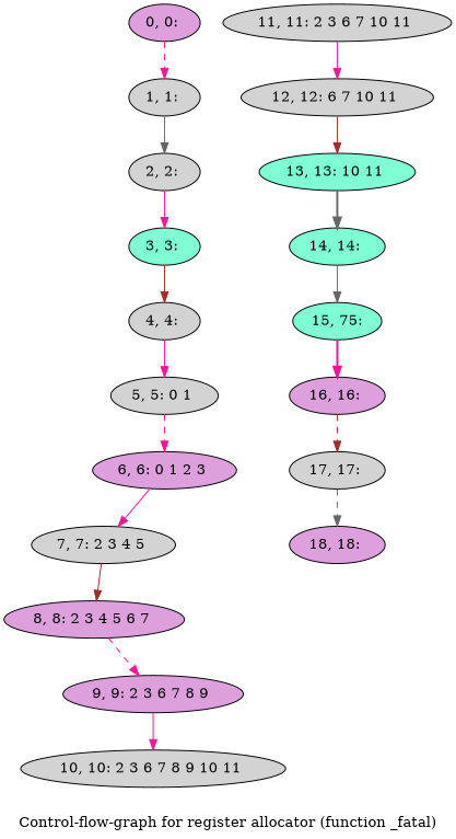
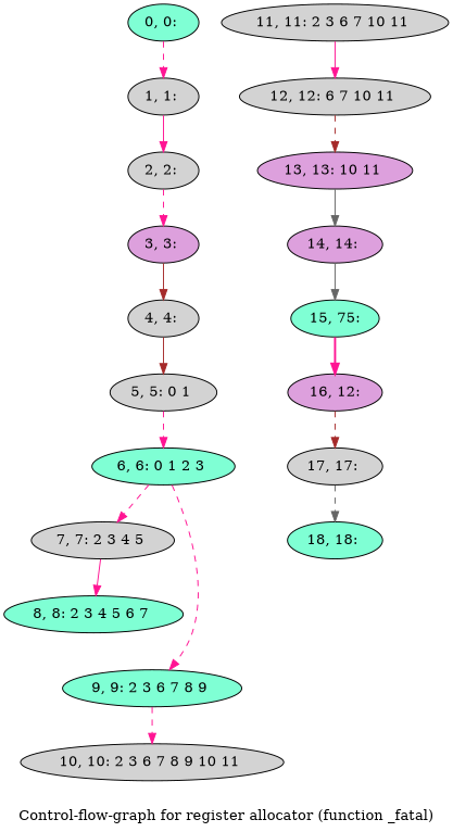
  digraph {
    label="Control-flow-graph for register allocator (function _fatal)"
    node [fillcolor=lightgrey style=filled]
    edge [color=deeppink style=dashed]
-   n1 [fillcolor=plum label="0, 0: "]
+   n1 [fillcolor=aquamarine label="0, 0: "]
    n2 [label="1, 1: "]
    n3 [label="2, 2: "]
-   n4 [fillcolor=aquamarine label="3, 3: "]
+   n4 [fillcolor=plum label="3, 3: "]
    n5 [label="4, 4: "]
    n6 [label="5, 5: 0 1 "]
-   n7 [fillcolor=plum label="6, 6: 0 1 2 3 "]
+   n7 [fillcolor=aquamarine label="6, 6: 0 1 2 3 "]
    n8 [label="7, 7: 2 3 4 5 "]
-   n9 [fillcolor=plum label="8, 8: 2 3 4 5 6 7 "]
-   n10 [fillcolor=plum label="9, 9: 2 3 6 7 8 9 "]
+   n9 [fillcolor=aquamarine label="8, 8: 2 3 4 5 6 7 "]
+   n10 [fillcolor=aquamarine label="9, 9: 2 3 6 7 8 9 "]
    n11 [label="10, 10: 2 3 6 7 8 9 10 11 "]
    n12 [label="11, 11: 2 3 6 7 10 11 "]
    n13 [label="12, 12: 6 7 10 11 "]
-   n14 [fillcolor=aquamarine label="13, 13: 10 11 "]
-   n15 [fillcolor=aquamarine label="14, 14: "]
+   n14 [fillcolor=plum label="13, 13: 10 11 "]
+   n15 [fillcolor=plum label="14, 14: "]
    n16 [fillcolor=aquamarine label="15, 75:"]
-   n17 [fillcolor=plum label="16, 16: "]
+   n17 [fillcolor=plum label="16, 12:"]
    n18 [label="17, 17: "]
-   n19 [fillcolor=plum label="18, 18: "]
+   n19 [fillcolor=aquamarine label="18, 18: "]
    n1 -> n2
-   n2 -> n3 [color=gray40 style=solid]
-   n3 -> n4 [style=solid]
+   n2 -> n3 [style=solid]
+   n3 -> n4
    n4 -> n5 [color=brown style=solid]
-   n5 -> n6 [style=solid]
+   n5 -> n6 [color=brown style=solid]
    n6 -> n7
-   n7 -> n8 [style=solid]
-   n8 -> n9 [color=brown style=solid]
-   n9 -> n10
-   n10 -> n11 [style=solid]
+   n7 -> n8
+   n8 -> n9 [style=solid]
+   n7 -> n10
+   n10 -> n11
    n12 -> n13 [style=solid]
-   n13 -> n14 [color=brown style=solid]
-   n14 -> n15 [color=gray40 style=bold]
+   n13 -> n14 [color=brown]
+   n14 -> n15 [color=gray40 style=solid]
    n15 -> n16 [color=gray40 style=solid]
    n16 -> n17 [style=bold]
    n17 -> n18 [color=brown]
    n18 -> n19 [color=gray40]
  }
